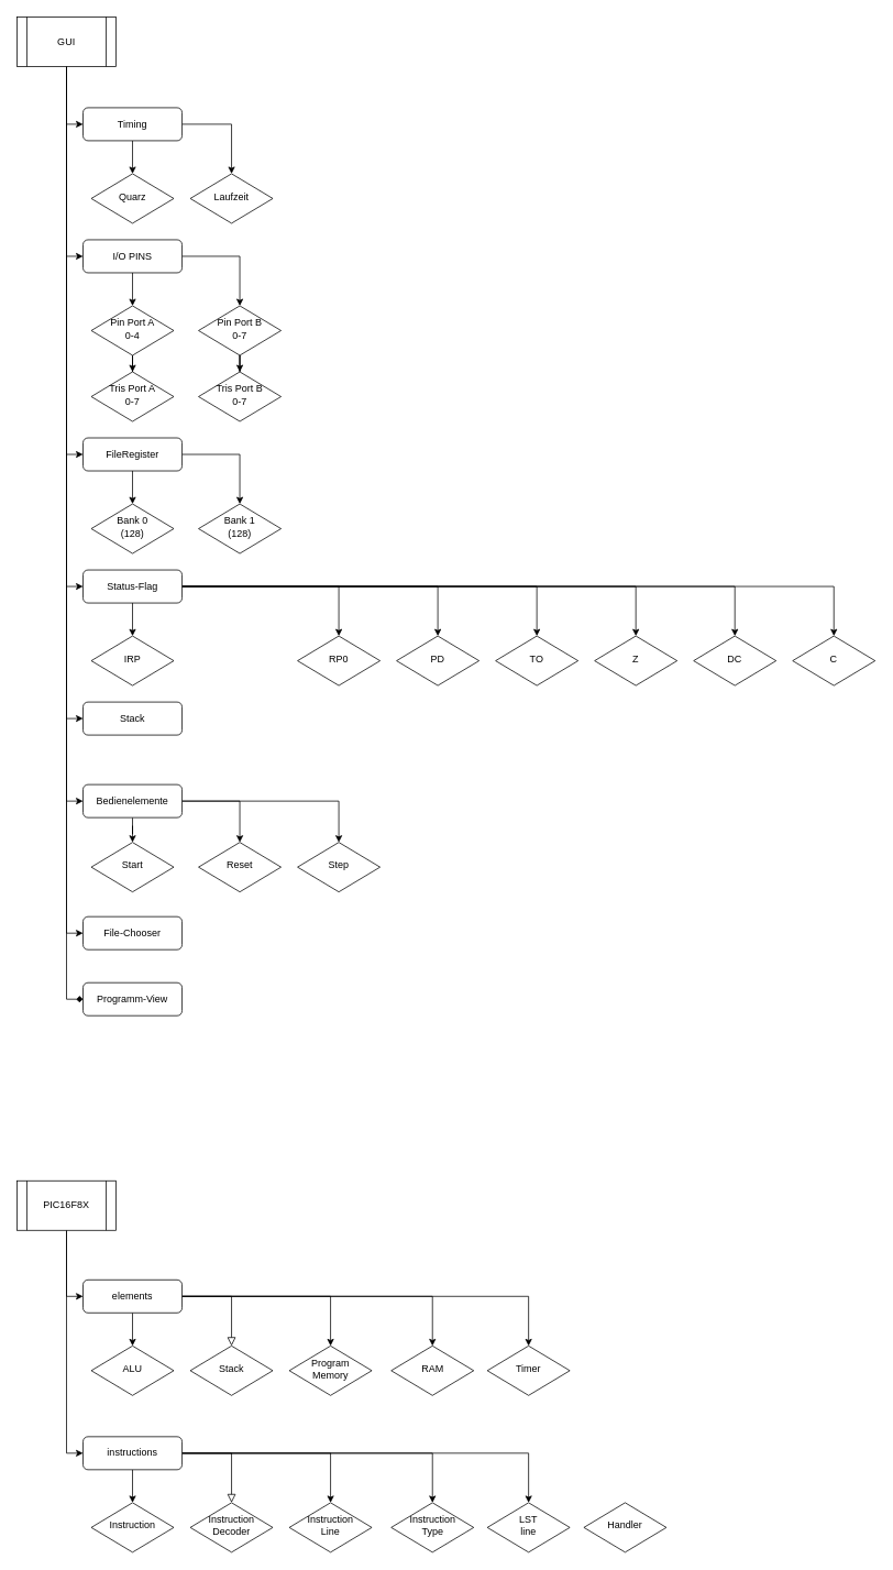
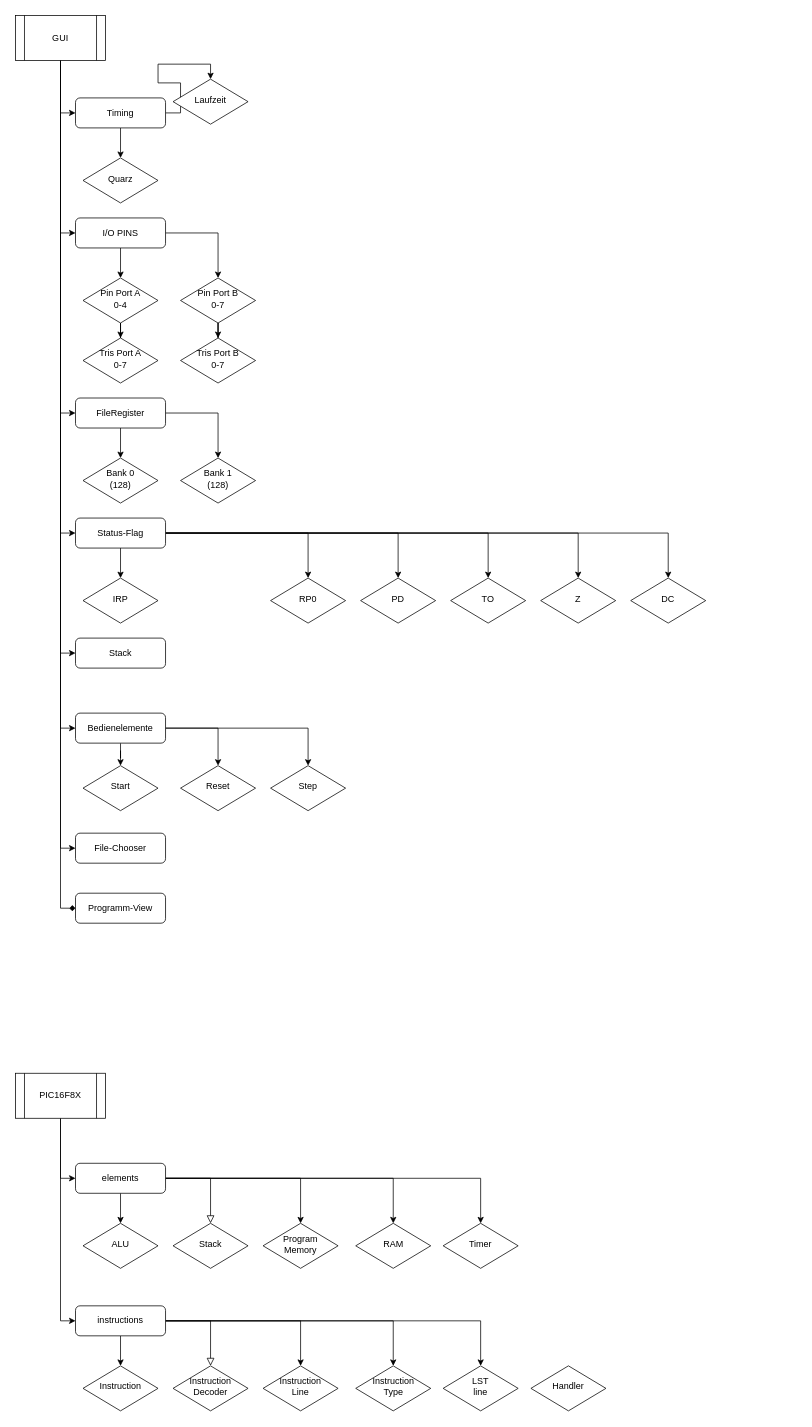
  <mxCell id="0" />
  <mxCell id="1" parent="0" />
  <mxCell id="2" value="" style="rounded=0;html=1;jettySize=auto;orthogonalLoop=1;fontSize=11;endArrow=block;endFill=0;endSize=8;strokeWidth=1;shadow=0;labelBackgroundColor=none;edgeStyle=orthogonalEdgeStyle;entryX=0.5;entryY=0;entryDx=0;entryDy=0;" parent="1" source="7" target="9" edge="1"><mxGeometry relative="1" as="geometry" /></mxCell>
  <mxCell id="3" style="edgeStyle=orthogonalEdgeStyle;rounded=0;orthogonalLoop=1;jettySize=auto;html=1;entryX=0.5;entryY=0;entryDx=0;entryDy=0;" edge="1" parent="1" source="7" target="10"><mxGeometry relative="1" as="geometry" /></mxCell>
  <mxCell id="4" style="edgeStyle=orthogonalEdgeStyle;rounded=0;orthogonalLoop=1;jettySize=auto;html=1;entryX=0.5;entryY=0;entryDx=0;entryDy=0;" edge="1" parent="1" source="7" target="11"><mxGeometry relative="1" as="geometry" /></mxCell>
  <mxCell id="5" style="edgeStyle=orthogonalEdgeStyle;rounded=0;orthogonalLoop=1;jettySize=auto;html=1;entryX=0.5;entryY=0;entryDx=0;entryDy=0;" edge="1" parent="1" source="7" target="8"><mxGeometry relative="1" as="geometry" /></mxCell>
  <mxCell id="6" style="edgeStyle=orthogonalEdgeStyle;rounded=0;orthogonalLoop=1;jettySize=auto;html=1;" edge="1" parent="1" source="7" target="26"><mxGeometry relative="1" as="geometry" /></mxCell>
  <mxCell id="7" value="elements" style="rounded=1;whiteSpace=wrap;html=1;fontSize=12;glass=0;strokeWidth=1;shadow=0;" parent="1" vertex="1"><mxGeometry x="100" y="1550" width="120" height="40" as="geometry" /></mxCell>
  <mxCell id="8" value="ALU" style="rhombus;whiteSpace=wrap;html=1;shadow=0;fontFamily=Helvetica;fontSize=12;align=center;strokeWidth=1;spacing=6;spacingTop=-4;" parent="1" vertex="1"><mxGeometry x="110" y="1630" width="100" height="60" as="geometry" /></mxCell>
  <mxCell id="9" value="Stack" style="rhombus;whiteSpace=wrap;html=1;shadow=0;fontFamily=Helvetica;fontSize=12;align=center;strokeWidth=1;spacing=6;spacingTop=-4;" vertex="1" parent="1"><mxGeometry x="230" y="1630" width="100" height="60" as="geometry" /></mxCell>
  <mxCell id="10" value="Program&lt;div&gt;Memory&lt;/div&gt;" style="rhombus;whiteSpace=wrap;html=1;shadow=0;fontFamily=Helvetica;fontSize=12;align=center;strokeWidth=1;spacing=6;spacingTop=-4;" vertex="1" parent="1"><mxGeometry x="350" y="1630" width="100" height="60" as="geometry" /></mxCell>
  <mxCell id="11" value="RAM" style="rhombus;whiteSpace=wrap;html=1;shadow=0;fontFamily=Helvetica;fontSize=12;align=center;strokeWidth=1;spacing=6;spacingTop=-4;" vertex="1" parent="1"><mxGeometry x="473.5" y="1630" width="100" height="60" as="geometry" /></mxCell>
  <mxCell id="12" style="edgeStyle=orthogonalEdgeStyle;rounded=0;orthogonalLoop=1;jettySize=auto;html=1;entryX=0;entryY=0.5;entryDx=0;entryDy=0;" edge="1" parent="1" source="14" target="7"><mxGeometry relative="1" as="geometry" /></mxCell>
  <mxCell id="13" style="edgeStyle=orthogonalEdgeStyle;rounded=0;orthogonalLoop=1;jettySize=auto;html=1;entryX=0;entryY=0.5;entryDx=0;entryDy=0;" edge="1" parent="1" source="14" target="20"><mxGeometry relative="1" as="geometry" /></mxCell>
  <mxCell id="14" value="PIC16F8X" style="shape=process;whiteSpace=wrap;html=1;backgroundOutline=1;" vertex="1" parent="1"><mxGeometry x="20" y="1430" width="120" height="60" as="geometry" /></mxCell>
  <mxCell id="15" value="" style="rounded=0;html=1;jettySize=auto;orthogonalLoop=1;fontSize=11;endArrow=block;endFill=0;endSize=8;strokeWidth=1;shadow=0;labelBackgroundColor=none;edgeStyle=orthogonalEdgeStyle;entryX=0.5;entryY=0;entryDx=0;entryDy=0;" edge="1" parent="1" source="20" target="22"><mxGeometry relative="1" as="geometry" /></mxCell>
  <mxCell id="16" style="edgeStyle=orthogonalEdgeStyle;rounded=0;orthogonalLoop=1;jettySize=auto;html=1;entryX=0.5;entryY=0;entryDx=0;entryDy=0;" edge="1" parent="1" source="20" target="23"><mxGeometry relative="1" as="geometry" /></mxCell>
  <mxCell id="17" style="edgeStyle=orthogonalEdgeStyle;rounded=0;orthogonalLoop=1;jettySize=auto;html=1;entryX=0.5;entryY=0;entryDx=0;entryDy=0;" edge="1" parent="1" source="20" target="24"><mxGeometry relative="1" as="geometry" /></mxCell>
  <mxCell id="18" style="edgeStyle=orthogonalEdgeStyle;rounded=0;orthogonalLoop=1;jettySize=auto;html=1;entryX=0.5;entryY=0;entryDx=0;entryDy=0;" edge="1" parent="1" source="20" target="21"><mxGeometry relative="1" as="geometry" /></mxCell>
  <mxCell id="19" style="edgeStyle=orthogonalEdgeStyle;rounded=0;orthogonalLoop=1;jettySize=auto;html=1;entryX=0.5;entryY=0;entryDx=0;entryDy=0;" edge="1" parent="1" source="20" target="25"><mxGeometry relative="1" as="geometry" /></mxCell>
  <mxCell id="20" value="instructions" style="rounded=1;whiteSpace=wrap;html=1;fontSize=12;glass=0;strokeWidth=1;shadow=0;" vertex="1" parent="1"><mxGeometry x="100" y="1740" width="120" height="40" as="geometry" /></mxCell>
  <mxCell id="21" value="Instruction" style="rhombus;whiteSpace=wrap;html=1;shadow=0;fontFamily=Helvetica;fontSize=12;align=center;strokeWidth=1;spacing=6;spacingTop=-4;" vertex="1" parent="1"><mxGeometry x="110" y="1820" width="100" height="60" as="geometry" /></mxCell>
  <mxCell id="22" value="Instruction&lt;div&gt;Decoder&lt;/div&gt;" style="rhombus;whiteSpace=wrap;html=1;shadow=0;fontFamily=Helvetica;fontSize=12;align=center;strokeWidth=1;spacing=6;spacingTop=-4;" vertex="1" parent="1"><mxGeometry x="230" y="1820" width="100" height="60" as="geometry" /></mxCell>
  <mxCell id="23" value="Instruction&lt;div&gt;Line&lt;/div&gt;" style="rhombus;whiteSpace=wrap;html=1;shadow=0;fontFamily=Helvetica;fontSize=12;align=center;strokeWidth=1;spacing=6;spacingTop=-4;" vertex="1" parent="1"><mxGeometry x="350" y="1820" width="100" height="60" as="geometry" /></mxCell>
  <mxCell id="24" value="Instruction&lt;div&gt;Type&lt;/div&gt;" style="rhombus;whiteSpace=wrap;html=1;shadow=0;fontFamily=Helvetica;fontSize=12;align=center;strokeWidth=1;spacing=6;spacingTop=-4;" vertex="1" parent="1"><mxGeometry x="473.5" y="1820" width="100" height="60" as="geometry" /></mxCell>
  <mxCell id="25" value="LST&lt;div&gt;line&lt;/div&gt;" style="rhombus;whiteSpace=wrap;html=1;shadow=0;fontFamily=Helvetica;fontSize=12;align=center;strokeWidth=1;spacing=6;spacingTop=-4;" vertex="1" parent="1"><mxGeometry x="590" y="1820" width="100" height="60" as="geometry" /></mxCell>
  <mxCell id="26" value="Timer" style="rhombus;whiteSpace=wrap;html=1;shadow=0;fontFamily=Helvetica;fontSize=12;align=center;strokeWidth=1;spacing=6;spacingTop=-4;" vertex="1" parent="1"><mxGeometry x="590" y="1630" width="100" height="60" as="geometry" /></mxCell>
  <mxCell id="27" style="edgeStyle=orthogonalEdgeStyle;rounded=0;orthogonalLoop=1;jettySize=auto;html=1;entryX=0;entryY=0.5;entryDx=0;entryDy=0;" edge="1" parent="1" source="35" target="50"><mxGeometry relative="1" as="geometry" /></mxCell>
  <mxCell id="28" style="edgeStyle=orthogonalEdgeStyle;rounded=0;orthogonalLoop=1;jettySize=auto;html=1;entryX=0;entryY=0.5;entryDx=0;entryDy=0;" edge="1" parent="1" source="35" target="38"><mxGeometry relative="1" as="geometry" /></mxCell>
  <mxCell id="29" style="edgeStyle=orthogonalEdgeStyle;rounded=0;orthogonalLoop=1;jettySize=auto;html=1;entryX=0;entryY=0.5;entryDx=0;entryDy=0;" edge="1" parent="1" source="35" target="53"><mxGeometry relative="1" as="geometry" /></mxCell>
  <mxCell id="30" style="edgeStyle=orthogonalEdgeStyle;rounded=0;orthogonalLoop=1;jettySize=auto;html=1;entryX=0;entryY=0.5;entryDx=0;entryDy=0;" edge="1" parent="1" source="35" target="46"><mxGeometry relative="1" as="geometry" /></mxCell>
  <mxCell id="31" style="edgeStyle=orthogonalEdgeStyle;rounded=0;orthogonalLoop=1;jettySize=auto;html=1;entryX=0;entryY=0.5;entryDx=0;entryDy=0;" edge="1" parent="1" source="35" target="75"><mxGeometry relative="1" as="geometry" /></mxCell>
  <mxCell id="32" style="edgeStyle=orthogonalEdgeStyle;rounded=0;orthogonalLoop=1;jettySize=auto;html=1;entryX=0;entryY=0.5;entryDx=0;entryDy=0;" edge="1" parent="1" source="35" target="65"><mxGeometry relative="1" as="geometry" /></mxCell>
  <mxCell id="33" style="edgeStyle=orthogonalEdgeStyle;rounded=0;orthogonalLoop=1;jettySize=auto;html=1;entryX=0;entryY=0.5;entryDx=0;entryDy=0;" edge="1" parent="1" source="35" target="47"><mxGeometry relative="1" as="geometry" /></mxCell>
  <mxCell id="34" style="edgeStyle=orthogonalEdgeStyle;rounded=0;orthogonalLoop=1;jettySize=auto;html=1;entryX=0;entryY=0.5;entryDx=0;entryDy=0;endArrow=diamond;" edge="1" parent="1" source="35" target="79"><mxGeometry relative="1" as="geometry" /></mxCell>
  <mxCell id="35" value="GUI" style="shape=process;whiteSpace=wrap;html=1;backgroundOutline=1;" vertex="1" parent="1"><mxGeometry x="20" y="20" width="120" height="60" as="geometry" /></mxCell>
  <mxCell id="36" style="edgeStyle=orthogonalEdgeStyle;rounded=0;orthogonalLoop=1;jettySize=auto;html=1;" edge="1" parent="1" source="38" target="57"><mxGeometry relative="1" as="geometry" /></mxCell>
  <mxCell id="37" style="edgeStyle=orthogonalEdgeStyle;rounded=0;orthogonalLoop=1;jettySize=auto;html=1;entryX=0.5;entryY=0;entryDx=0;entryDy=0;" edge="1" parent="1" source="38" target="60"><mxGeometry relative="1" as="geometry" /></mxCell>
  <mxCell id="38" value="I/O PINS" style="rounded=1;whiteSpace=wrap;html=1;fontSize=12;glass=0;strokeWidth=1;shadow=0;" vertex="1" parent="1"><mxGeometry x="100" y="290" width="120" height="40" as="geometry" /></mxCell>
  <mxCell id="39" style="edgeStyle=orthogonalEdgeStyle;rounded=0;orthogonalLoop=1;jettySize=auto;html=1;" edge="1" parent="1" source="46" target="68"><mxGeometry relative="1" as="geometry" /></mxCell>
  <mxCell id="40" style="edgeStyle=orthogonalEdgeStyle;rounded=0;orthogonalLoop=1;jettySize=auto;html=1;" edge="1" parent="1" source="46" target="69"><mxGeometry relative="1" as="geometry" /></mxCell>
  <mxCell id="41" style="edgeStyle=orthogonalEdgeStyle;rounded=0;orthogonalLoop=1;jettySize=auto;html=1;entryX=0.5;entryY=0;entryDx=0;entryDy=0;" edge="1" parent="1" source="46" target="70"><mxGeometry relative="1" as="geometry" /></mxCell>
  <mxCell id="42" style="edgeStyle=orthogonalEdgeStyle;rounded=0;orthogonalLoop=1;jettySize=auto;html=1;entryX=0.5;entryY=0;entryDx=0;entryDy=0;" edge="1" parent="1" source="46" target="71"><mxGeometry relative="1" as="geometry" /></mxCell>
  <mxCell id="43" style="edgeStyle=orthogonalEdgeStyle;rounded=0;orthogonalLoop=1;jettySize=auto;html=1;entryX=0.5;entryY=0;entryDx=0;entryDy=0;" edge="1" parent="1" source="46" target="72"><mxGeometry relative="1" as="geometry" /></mxCell>
  <mxCell id="44" style="edgeStyle=orthogonalEdgeStyle;rounded=0;orthogonalLoop=1;jettySize=auto;html=1;entryX=0.5;entryY=0;entryDx=0;entryDy=0;" edge="1" parent="1" source="46" target="73"><mxGeometry relative="1" as="geometry" /></mxCell>
- <mxCell id="45" style="edgeStyle=orthogonalEdgeStyle;rounded=0;orthogonalLoop=1;jettySize=auto;html=1;entryX=0.5;entryY=0;entryDx=0;entryDy=0;" edge="1" parent="1" source="46" target="74"><mxGeometry relative="1" as="geometry" /></mxCell>
  <mxCell id="46" value="Status-Flag" style="rounded=1;whiteSpace=wrap;html=1;fontSize=12;glass=0;strokeWidth=1;shadow=0;" vertex="1" parent="1"><mxGeometry x="100" y="690" width="120" height="40" as="geometry" /></mxCell>
  <mxCell id="47" value="File-Chooser" style="rounded=1;whiteSpace=wrap;html=1;fontSize=12;glass=0;strokeWidth=1;shadow=0;" vertex="1" parent="1"><mxGeometry x="100" y="1110" width="120" height="40" as="geometry" /></mxCell>
  <mxCell id="48" style="edgeStyle=orthogonalEdgeStyle;rounded=0;orthogonalLoop=1;jettySize=auto;html=1;" edge="1" parent="1" source="50" target="55"><mxGeometry relative="1" as="geometry" /></mxCell>
  <mxCell id="49" style="edgeStyle=orthogonalEdgeStyle;rounded=0;orthogonalLoop=1;jettySize=auto;html=1;entryX=0.5;entryY=0;entryDx=0;entryDy=0;" edge="1" parent="1" source="50" target="54"><mxGeometry relative="1" as="geometry" /></mxCell>
  <mxCell id="50" value="Timing" style="rounded=1;whiteSpace=wrap;html=1;fontSize=12;glass=0;strokeWidth=1;shadow=0;" vertex="1" parent="1"><mxGeometry x="100" y="130" width="120" height="40" as="geometry" /></mxCell>
  <mxCell id="51" style="edgeStyle=orthogonalEdgeStyle;rounded=0;orthogonalLoop=1;jettySize=auto;html=1;entryX=0.5;entryY=0;entryDx=0;entryDy=0;" edge="1" parent="1" source="53" target="66"><mxGeometry relative="1" as="geometry" /></mxCell>
  <mxCell id="52" style="edgeStyle=orthogonalEdgeStyle;rounded=0;orthogonalLoop=1;jettySize=auto;html=1;entryX=0.5;entryY=0;entryDx=0;entryDy=0;" edge="1" parent="1" source="53" target="67"><mxGeometry relative="1" as="geometry" /></mxCell>
  <mxCell id="53" value="FileRegister" style="rounded=1;whiteSpace=wrap;html=1;fontSize=12;glass=0;strokeWidth=1;shadow=0;" vertex="1" parent="1"><mxGeometry x="100" y="530" width="120" height="40" as="geometry" /></mxCell>
- <mxCell id="54" value="Laufzeit" style="rhombus;whiteSpace=wrap;html=1;shadow=0;fontFamily=Helvetica;fontSize=12;align=center;strokeWidth=1;spacing=6;spacingTop=-4;" vertex="1" parent="1"><mxGeometry x="230" y="210" width="100" height="60" as="geometry" /></mxCell>
+ <mxCell id="54" value="Laufzeit" style="rhombus;whiteSpace=wrap;html=1;shadow=0;fontFamily=Helvetica;fontSize=12;align=center;strokeWidth=1;spacing=6;spacingTop=-4;" vertex="1" parent="1"><mxGeometry x="230" y="105" width="100" height="60" as="geometry" /></mxCell>
  <mxCell id="55" value="Quarz" style="rhombus;whiteSpace=wrap;html=1;shadow=0;fontFamily=Helvetica;fontSize=12;align=center;strokeWidth=1;spacing=6;spacingTop=-4;" vertex="1" parent="1"><mxGeometry x="110" y="210" width="100" height="60" as="geometry" /></mxCell>
  <mxCell id="56" style="edgeStyle=orthogonalEdgeStyle;rounded=0;orthogonalLoop=1;jettySize=auto;html=1;" edge="1" parent="1" source="57" target="58"><mxGeometry relative="1" as="geometry" /></mxCell>
  <mxCell id="57" value="Pin Port A&lt;div&gt;0-4&lt;/div&gt;" style="rhombus;whiteSpace=wrap;html=1;shadow=0;fontFamily=Helvetica;fontSize=12;align=center;strokeWidth=1;spacing=6;spacingTop=-4;" vertex="1" parent="1"><mxGeometry x="110" y="370" width="100" height="60" as="geometry" /></mxCell>
  <mxCell id="58" value="Tris Port A&lt;div&gt;0-7&lt;/div&gt;" style="rhombus;whiteSpace=wrap;html=1;shadow=0;fontFamily=Helvetica;fontSize=12;align=center;strokeWidth=1;spacing=6;spacingTop=-4;" vertex="1" parent="1"><mxGeometry x="110" y="450" width="100" height="60" as="geometry" /></mxCell>
  <mxCell id="59" style="edgeStyle=orthogonalEdgeStyle;rounded=0;orthogonalLoop=1;jettySize=auto;html=1;" edge="1" parent="1" source="60" target="61"><mxGeometry relative="1" as="geometry" /></mxCell>
  <mxCell id="60" value="Pin Port B&lt;div&gt;0-7&lt;/div&gt;" style="rhombus;whiteSpace=wrap;html=1;shadow=0;fontFamily=Helvetica;fontSize=12;align=center;strokeWidth=1;spacing=6;spacingTop=-4;" vertex="1" parent="1"><mxGeometry x="240" y="370" width="100" height="60" as="geometry" /></mxCell>
  <mxCell id="61" value="Tris Port B&lt;div&gt;0-7&lt;/div&gt;" style="rhombus;whiteSpace=wrap;html=1;shadow=0;fontFamily=Helvetica;fontSize=12;align=center;strokeWidth=1;spacing=6;spacingTop=-4;" vertex="1" parent="1"><mxGeometry x="240" y="450" width="100" height="60" as="geometry" /></mxCell>
  <mxCell id="62" style="edgeStyle=orthogonalEdgeStyle;rounded=0;orthogonalLoop=1;jettySize=auto;html=1;" edge="1" parent="1" source="65" target="76"><mxGeometry relative="1" as="geometry" /></mxCell>
  <mxCell id="63" style="edgeStyle=orthogonalEdgeStyle;rounded=0;orthogonalLoop=1;jettySize=auto;html=1;entryX=0.5;entryY=0;entryDx=0;entryDy=0;" edge="1" parent="1" source="65" target="77"><mxGeometry relative="1" as="geometry" /></mxCell>
  <mxCell id="64" style="edgeStyle=orthogonalEdgeStyle;rounded=0;orthogonalLoop=1;jettySize=auto;html=1;entryX=0.5;entryY=0;entryDx=0;entryDy=0;" edge="1" parent="1" source="65" target="78"><mxGeometry relative="1" as="geometry" /></mxCell>
  <mxCell id="65" value="Bedienelemente" style="rounded=1;whiteSpace=wrap;html=1;fontSize=12;glass=0;strokeWidth=1;shadow=0;" vertex="1" parent="1"><mxGeometry x="100" y="950" width="120" height="40" as="geometry" /></mxCell>
  <mxCell id="66" value="Bank 0&lt;div&gt;(128)&lt;br&gt;&lt;/div&gt;" style="rhombus;whiteSpace=wrap;html=1;shadow=0;fontFamily=Helvetica;fontSize=12;align=center;strokeWidth=1;spacing=6;spacingTop=-4;" vertex="1" parent="1"><mxGeometry x="110" y="610" width="100" height="60" as="geometry" /></mxCell>
  <mxCell id="67" value="Bank 1&lt;div&gt;(128)&lt;/div&gt;" style="rhombus;whiteSpace=wrap;html=1;shadow=0;fontFamily=Helvetica;fontSize=12;align=center;strokeWidth=1;spacing=6;spacingTop=-4;" vertex="1" parent="1"><mxGeometry x="240" y="610" width="100" height="60" as="geometry" /></mxCell>
  <mxCell id="68" value="&lt;div&gt;IRP&lt;/div&gt;" style="rhombus;whiteSpace=wrap;html=1;shadow=0;fontFamily=Helvetica;fontSize=12;align=center;strokeWidth=1;spacing=6;spacingTop=-4;" vertex="1" parent="1"><mxGeometry x="110" y="770" width="100" height="60" as="geometry" /></mxCell>
  <mxCell id="69" value="&lt;div&gt;RP0&lt;/div&gt;" style="rhombus;whiteSpace=wrap;html=1;shadow=0;fontFamily=Helvetica;fontSize=12;align=center;strokeWidth=1;spacing=6;spacingTop=-4;" vertex="1" parent="1"><mxGeometry x="360" y="770" width="100" height="60" as="geometry" /></mxCell>
  <mxCell id="70" value="&lt;div&gt;PD&lt;/div&gt;" style="rhombus;whiteSpace=wrap;html=1;shadow=0;fontFamily=Helvetica;fontSize=12;align=center;strokeWidth=1;spacing=6;spacingTop=-4;" vertex="1" parent="1"><mxGeometry x="480" y="770" width="100" height="60" as="geometry" /></mxCell>
  <mxCell id="71" value="&lt;div&gt;TO&lt;/div&gt;" style="rhombus;whiteSpace=wrap;html=1;shadow=0;fontFamily=Helvetica;fontSize=12;align=center;strokeWidth=1;spacing=6;spacingTop=-4;" vertex="1" parent="1"><mxGeometry x="600" y="770" width="100" height="60" as="geometry" /></mxCell>
  <mxCell id="72" value="&lt;div&gt;Z&lt;/div&gt;" style="rhombus;whiteSpace=wrap;html=1;shadow=0;fontFamily=Helvetica;fontSize=12;align=center;strokeWidth=1;spacing=6;spacingTop=-4;" vertex="1" parent="1"><mxGeometry x="720" y="770" width="100" height="60" as="geometry" /></mxCell>
  <mxCell id="73" value="&lt;div&gt;DC&lt;/div&gt;" style="rhombus;whiteSpace=wrap;html=1;shadow=0;fontFamily=Helvetica;fontSize=12;align=center;strokeWidth=1;spacing=6;spacingTop=-4;" vertex="1" parent="1"><mxGeometry x="840" y="770" width="100" height="60" as="geometry" /></mxCell>
- <mxCell id="74" value="&lt;div&gt;C&lt;/div&gt;" style="rhombus;whiteSpace=wrap;html=1;shadow=0;fontFamily=Helvetica;fontSize=12;align=center;strokeWidth=1;spacing=6;spacingTop=-4;" vertex="1" parent="1"><mxGeometry x="960" y="770" width="100" height="60" as="geometry" /></mxCell>
  <mxCell id="75" value="Stack" style="rounded=1;whiteSpace=wrap;html=1;fontSize=12;glass=0;strokeWidth=1;shadow=0;" vertex="1" parent="1"><mxGeometry x="100" y="850" width="120" height="40" as="geometry" /></mxCell>
  <mxCell id="76" value="&lt;div&gt;Start&lt;/div&gt;" style="rhombus;whiteSpace=wrap;html=1;shadow=0;fontFamily=Helvetica;fontSize=12;align=center;strokeWidth=1;spacing=6;spacingTop=-4;" vertex="1" parent="1"><mxGeometry x="110" y="1020" width="100" height="60" as="geometry" /></mxCell>
  <mxCell id="77" value="&lt;div&gt;Reset&lt;/div&gt;" style="rhombus;whiteSpace=wrap;html=1;shadow=0;fontFamily=Helvetica;fontSize=12;align=center;strokeWidth=1;spacing=6;spacingTop=-4;" vertex="1" parent="1"><mxGeometry x="240" y="1020" width="100" height="60" as="geometry" /></mxCell>
  <mxCell id="78" value="&lt;div&gt;Step&lt;/div&gt;" style="rhombus;whiteSpace=wrap;html=1;shadow=0;fontFamily=Helvetica;fontSize=12;align=center;strokeWidth=1;spacing=6;spacingTop=-4;" vertex="1" parent="1"><mxGeometry x="360" y="1020" width="100" height="60" as="geometry" /></mxCell>
  <mxCell id="79" value="Programm-View" style="rounded=1;whiteSpace=wrap;html=1;fontSize=12;glass=0;strokeWidth=1;shadow=0;" vertex="1" parent="1"><mxGeometry x="100" y="1190" width="120" height="40" as="geometry" /></mxCell>
  <mxCell id="80" value="Handler" style="rhombus;whiteSpace=wrap;html=1;shadow=0;fontFamily=Helvetica;fontSize=12;align=center;strokeWidth=1;spacing=6;spacingTop=-4;" vertex="1" parent="1"><mxGeometry x="707" y="1820" width="100" height="60" as="geometry" /></mxCell>
